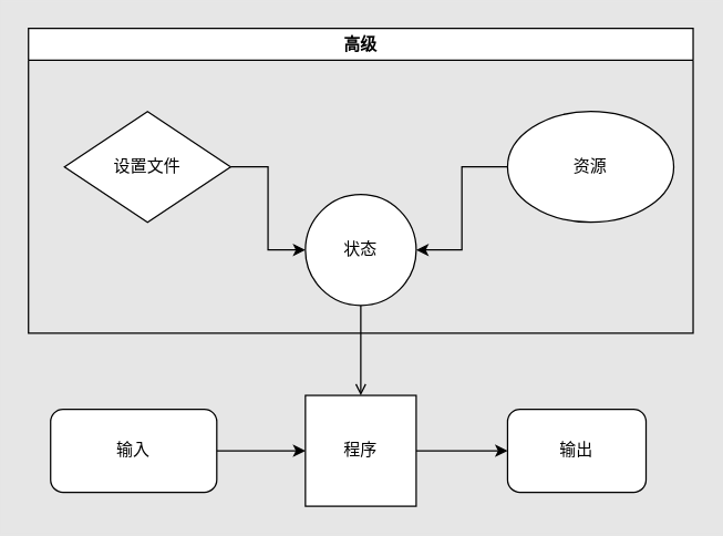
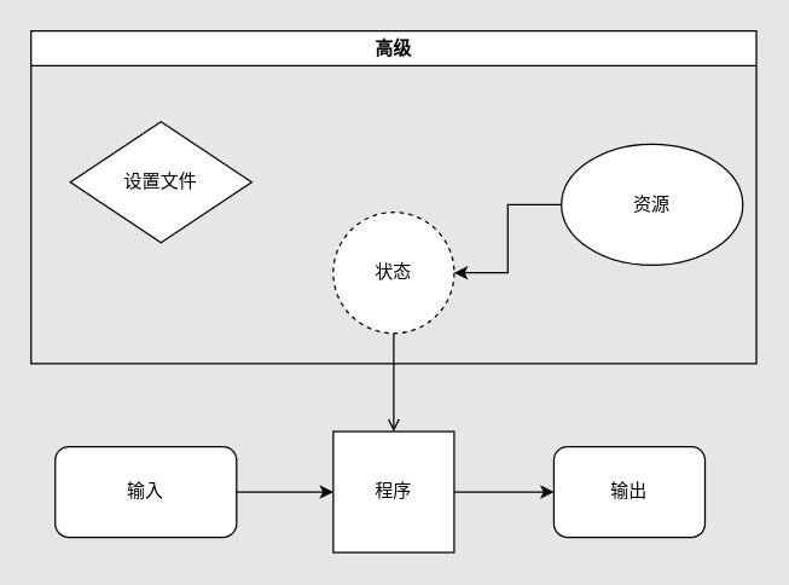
  <mxCell id="0" />
  <mxCell id="1" parent="0" />
  <mxCell id="2" style="edgeStyle=orthogonalEdgeStyle;rounded=0;orthogonalLoop=1;jettySize=auto;html=1;entryX=0;entryY=0.5;entryDx=0;entryDy=0;" parent="1" source="3" target="6" edge="1"><mxGeometry relative="1" as="geometry" /></mxCell>
  <mxCell id="3" value="程序" style="whiteSpace=wrap;html=1;aspect=fixed;" parent="1" vertex="1"><mxGeometry x="220" y="285" width="80" height="80" as="geometry" /></mxCell>
  <mxCell id="4" style="edgeStyle=orthogonalEdgeStyle;rounded=0;orthogonalLoop=1;jettySize=auto;html=1;entryX=0;entryY=0.5;entryDx=0;entryDy=0;" parent="1" source="5" target="3" edge="1"><mxGeometry relative="1" as="geometry" /></mxCell>
  <mxCell id="5" value="输入" style="rounded=1;whiteSpace=wrap;html=1;" parent="1" vertex="1"><mxGeometry x="36" y="295" width="120" height="60" as="geometry" /></mxCell>
  <mxCell id="6" value="输出" style="rounded=1;whiteSpace=wrap;html=1;" parent="1" vertex="1"><mxGeometry x="366" y="295" width="100" height="60" as="geometry" /></mxCell>
  <mxCell id="7" style="edgeStyle=orthogonalEdgeStyle;rounded=0;orthogonalLoop=1;jettySize=auto;html=1;endArrow=open;" parent="1" source="8" target="3" edge="1"><mxGeometry relative="1" as="geometry" /></mxCell>
- <mxCell id="8" value="状态" style="ellipse;whiteSpace=wrap;html=1;aspect=fixed;" parent="1" vertex="1"><mxGeometry x="220" y="140" width="80" height="80" as="geometry" /></mxCell>
- <mxCell id="9" style="edgeStyle=orthogonalEdgeStyle;rounded=0;orthogonalLoop=1;jettySize=auto;html=1;" parent="1" source="10" target="8" edge="1"><mxGeometry relative="1" as="geometry" /></mxCell>
+ <mxCell id="8" value="状态" style="ellipse;whiteSpace=wrap;html=1;aspect=fixed;dashed=1;" parent="1" vertex="1"><mxGeometry x="220" y="140" width="80" height="80" as="geometry" /></mxCell>
  <mxCell id="10" value="设置文件" style="rhombus;whiteSpace=wrap;html=1;" parent="1" vertex="1"><mxGeometry x="46" y="80" width="120" height="80" as="geometry" /></mxCell>
  <mxCell id="11" style="edgeStyle=orthogonalEdgeStyle;rounded=0;orthogonalLoop=1;jettySize=auto;html=1;entryX=1;entryY=0.5;entryDx=0;entryDy=0;" parent="1" source="12" target="8" edge="1"><mxGeometry relative="1" as="geometry" /></mxCell>
- <mxCell id="12" value="资源" style="ellipse;whiteSpace=wrap;html=1;" parent="1" vertex="1"><mxGeometry x="366" y="80" width="120" height="80" as="geometry" /></mxCell>
+ <mxCell id="12" value="资源" style="ellipse;whiteSpace=wrap;html=1;" parent="1" vertex="1"><mxGeometry x="371" y="95" width="120" height="80" as="geometry" /></mxCell>
  <mxCell id="13" value="高级" style="swimlane;whiteSpace=wrap;html=1;" parent="1" vertex="1"><mxGeometry x="20" y="20" width="480" height="220" as="geometry" /></mxCell>
